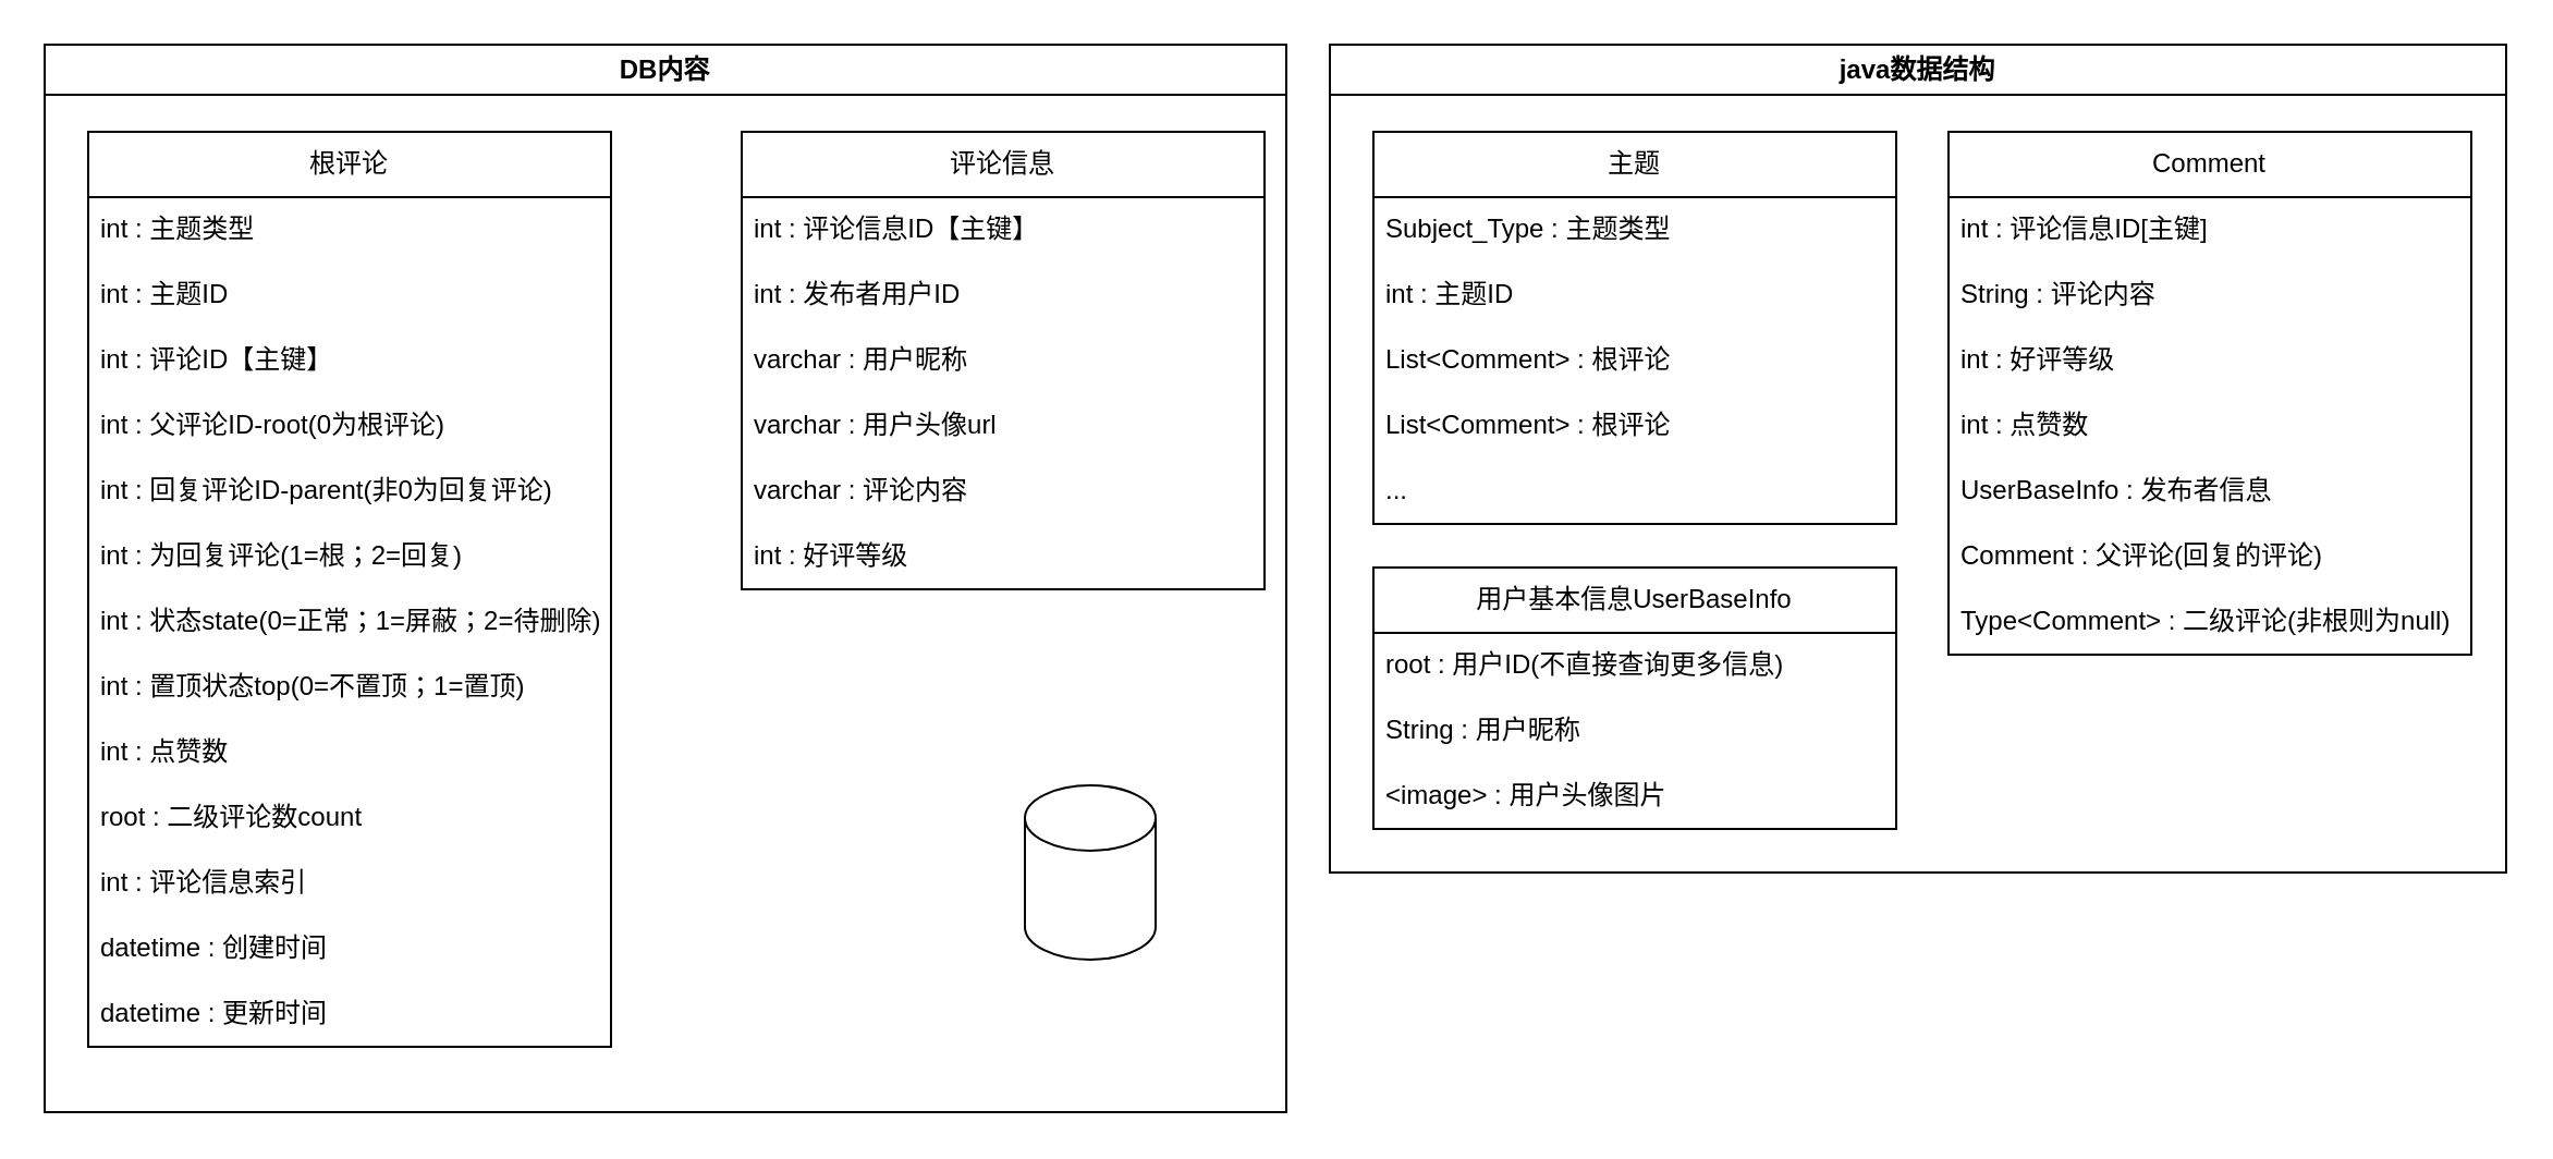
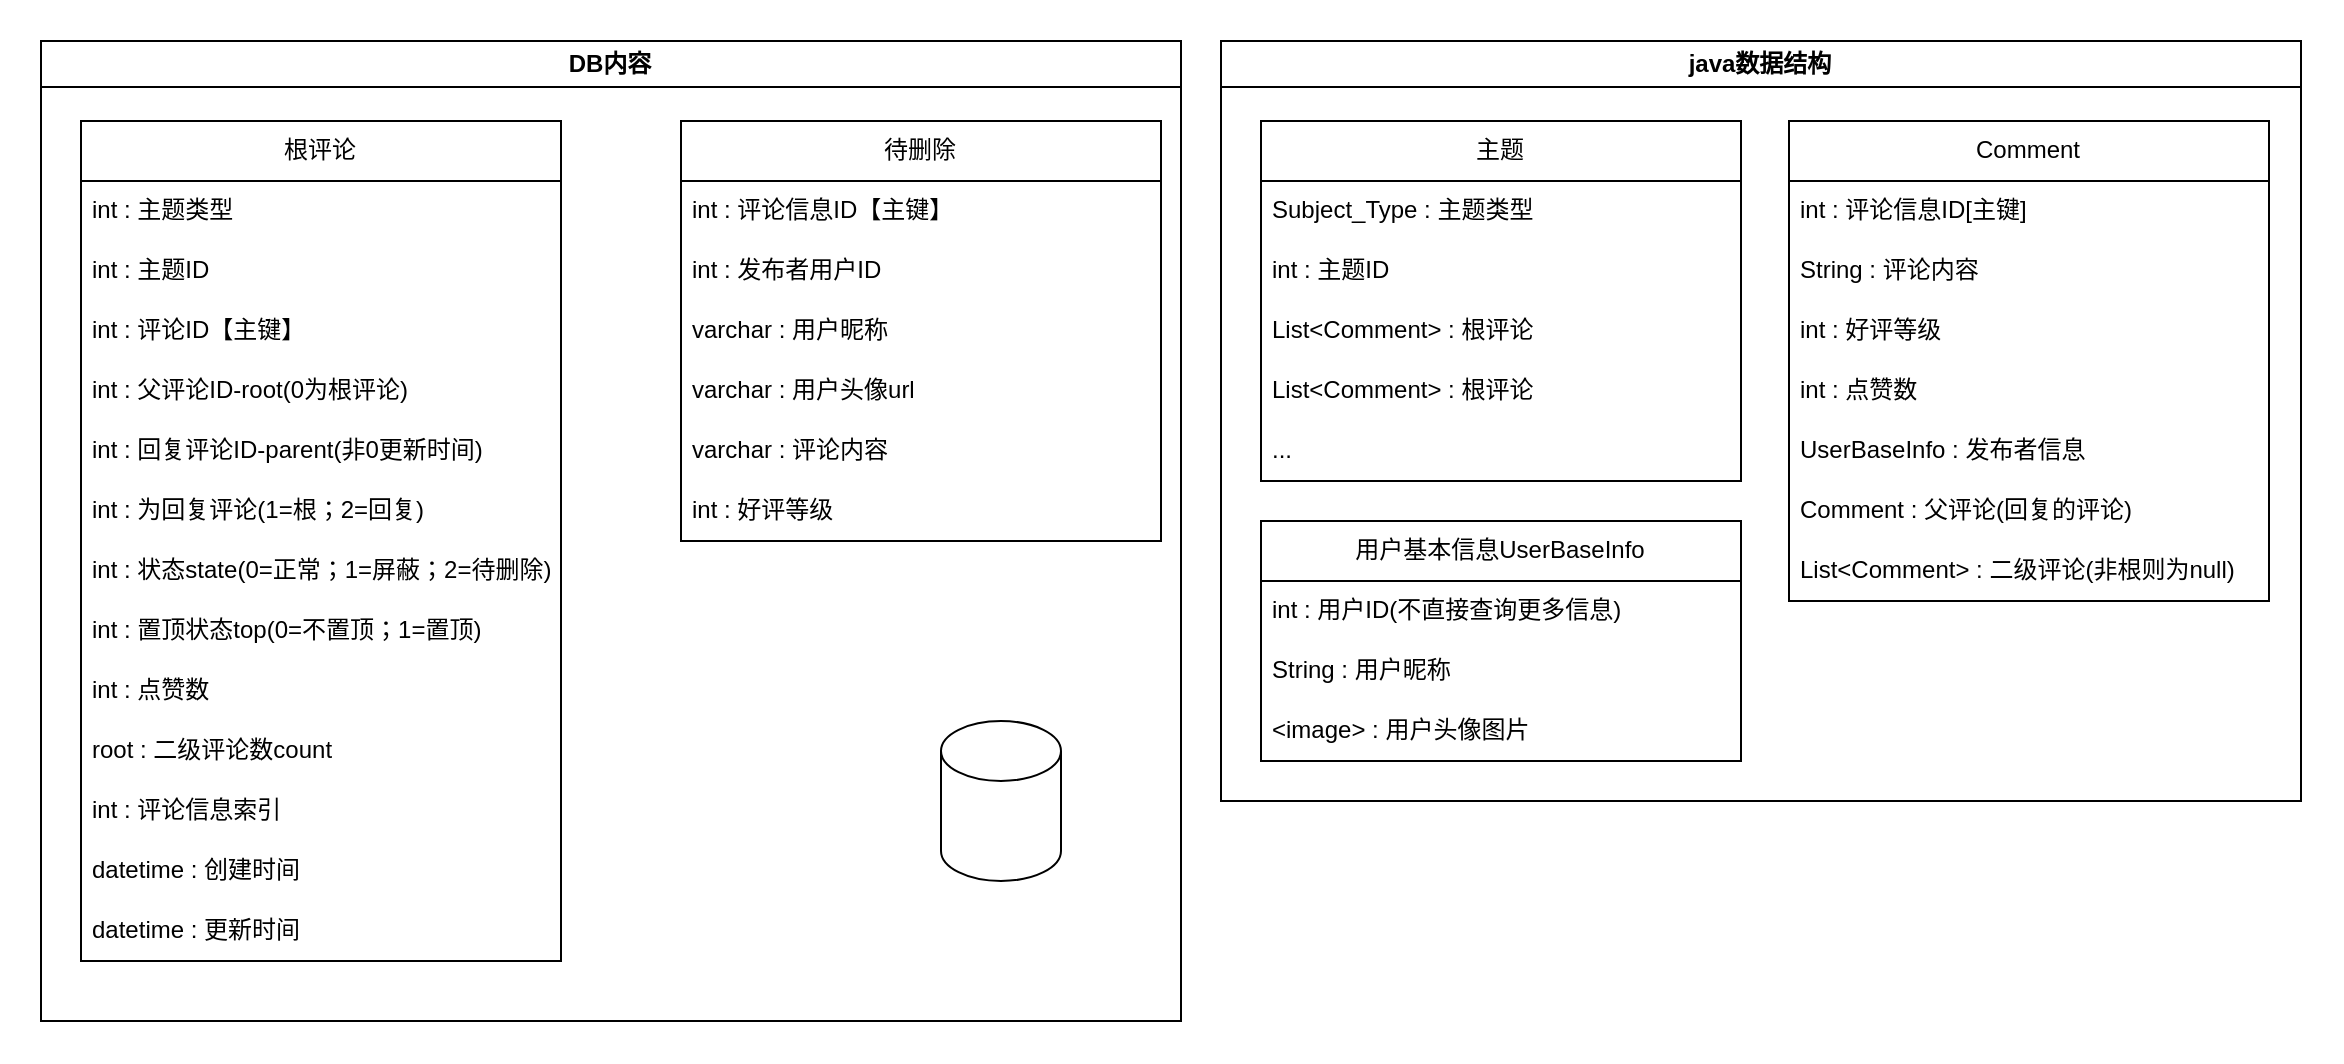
  <mxCell id="0" />
  <mxCell id="1" parent="0" />
  <mxCell id="2" value="DB内容" style="swimlane;whiteSpace=wrap;html=1;" parent="1" vertex="1"><mxGeometry x="20" width="570" height="490" as="geometry" y="20" /></mxCell>
  <mxCell id="3" value="根评论" style="swimlane;fontStyle=0;childLayout=stackLayout;horizontal=1;startSize=30;horizontalStack=0;resizeParent=1;resizeParentMax=0;resizeLast=0;collapsible=1;marginBottom=0;whiteSpace=wrap;html=1;" parent="2" vertex="1"><mxGeometry x="20" y="40" width="240" height="420" as="geometry" /></mxCell>
  <mxCell id="4" value="int : 主题类型" style="text;strokeColor=none;fillColor=none;align=left;verticalAlign=middle;spacingLeft=4;spacingRight=4;overflow=hidden;points=[[0,0.5],[1,0.5]];portConstraint=eastwest;rotatable=0;whiteSpace=wrap;html=1;" parent="3" vertex="1"><mxGeometry y="30" width="240" height="30" as="geometry" /></mxCell>
  <mxCell id="5" value="int : 主题ID" style="text;strokeColor=none;fillColor=none;align=left;verticalAlign=middle;spacingLeft=4;spacingRight=4;overflow=hidden;points=[[0,0.5],[1,0.5]];portConstraint=eastwest;rotatable=0;whiteSpace=wrap;html=1;" parent="3" vertex="1"><mxGeometry y="60" width="240" height="30" as="geometry" /></mxCell>
  <mxCell id="6" value="int : 评论ID【主键】" style="text;strokeColor=none;fillColor=none;align=left;verticalAlign=middle;spacingLeft=4;spacingRight=4;overflow=hidden;points=[[0,0.5],[1,0.5]];portConstraint=eastwest;rotatable=0;whiteSpace=wrap;html=1;" parent="3" vertex="1"><mxGeometry y="90" width="240" height="30" as="geometry" /></mxCell>
  <mxCell id="7" value="int : 父评论ID-root(0为根评论&lt;span style=&quot;background-color: initial;&quot;&gt;)&lt;/span&gt;" style="text;strokeColor=none;fillColor=none;align=left;verticalAlign=middle;spacingLeft=4;spacingRight=4;overflow=hidden;points=[[0,0.5],[1,0.5]];portConstraint=eastwest;rotatable=0;whiteSpace=wrap;html=1;" parent="3" vertex="1"><mxGeometry y="120" width="240" height="30" as="geometry" /></mxCell>
- <mxCell id="8" value="int : 回复评论ID-parent(非0为回复评论&lt;span style=&quot;background-color: initial;&quot;&gt;)&lt;/span&gt;" style="text;strokeColor=none;fillColor=none;align=left;verticalAlign=middle;spacingLeft=4;spacingRight=4;overflow=hidden;points=[[0,0.5],[1,0.5]];portConstraint=eastwest;rotatable=0;whiteSpace=wrap;html=1;" parent="3" vertex="1"><mxGeometry y="150" width="240" height="30" as="geometry" /></mxCell>
+ <mxCell id="8" value="int : 回复评论ID-parent(非0更新时间&lt;span style=&quot;background-color: initial;&quot;&gt;)&lt;/span&gt;" style="text;strokeColor=none;fillColor=none;align=left;verticalAlign=middle;spacingLeft=4;spacingRight=4;overflow=hidden;points=[[0,0.5],[1,0.5]];portConstraint=eastwest;rotatable=0;whiteSpace=wrap;html=1;" parent="3" vertex="1"><mxGeometry y="150" width="240" height="30" as="geometry" /></mxCell>
  <mxCell id="9" value="int : 为回复评论(1=根；2=回复)" style="text;strokeColor=none;fillColor=none;align=left;verticalAlign=middle;spacingLeft=4;spacingRight=4;overflow=hidden;points=[[0,0.5],[1,0.5]];portConstraint=eastwest;rotatable=0;whiteSpace=wrap;html=1;" parent="3" vertex="1"><mxGeometry y="180" width="240" height="30" as="geometry" /></mxCell>
  <mxCell id="10" value="int : 状态state(0=正常；1=屏蔽；2=待删除)" style="text;strokeColor=none;fillColor=none;align=left;verticalAlign=middle;spacingLeft=4;spacingRight=4;overflow=hidden;points=[[0,0.5],[1,0.5]];portConstraint=eastwest;rotatable=0;whiteSpace=wrap;html=1;" parent="3" vertex="1"><mxGeometry y="210" width="240" height="30" as="geometry" /></mxCell>
  <mxCell id="11" value="int : 置顶状态top(0=不置顶；1=置顶)" style="text;strokeColor=none;fillColor=none;align=left;verticalAlign=middle;spacingLeft=4;spacingRight=4;overflow=hidden;points=[[0,0.5],[1,0.5]];portConstraint=eastwest;rotatable=0;whiteSpace=wrap;html=1;" vertex="1" parent="3"><mxGeometry y="240" width="240" height="30" as="geometry" /></mxCell>
  <mxCell id="12" value="int : 点赞数" style="text;strokeColor=none;fillColor=none;align=left;verticalAlign=middle;spacingLeft=4;spacingRight=4;overflow=hidden;points=[[0,0.5],[1,0.5]];portConstraint=eastwest;rotatable=0;whiteSpace=wrap;html=1;" parent="3" vertex="1"><mxGeometry y="270" width="240" height="30" as="geometry" /></mxCell>
  <mxCell id="13" value="root : 二级评论数count" style="text;strokeColor=none;fillColor=none;align=left;verticalAlign=middle;spacingLeft=4;spacingRight=4;overflow=hidden;points=[[0,0.5],[1,0.5]];portConstraint=eastwest;rotatable=0;whiteSpace=wrap;html=1;" vertex="1" parent="3"><mxGeometry y="300" width="240" height="30" as="geometry" /></mxCell>
  <mxCell id="14" value="int : 评论信息索引" style="text;strokeColor=none;fillColor=none;align=left;verticalAlign=middle;spacingLeft=4;spacingRight=4;overflow=hidden;points=[[0,0.5],[1,0.5]];portConstraint=eastwest;rotatable=0;whiteSpace=wrap;html=1;" parent="3" vertex="1"><mxGeometry y="330" width="240" height="30" as="geometry" /></mxCell>
  <mxCell id="15" value="datetime : 创建时间" style="text;strokeColor=none;fillColor=none;align=left;verticalAlign=middle;spacingLeft=4;spacingRight=4;overflow=hidden;points=[[0,0.5],[1,0.5]];portConstraint=eastwest;rotatable=0;whiteSpace=wrap;html=1;" vertex="1" parent="3"><mxGeometry y="360" width="240" height="30" as="geometry" /></mxCell>
  <mxCell id="16" value="datetime : 更新时间" style="text;strokeColor=none;fillColor=none;align=left;verticalAlign=middle;spacingLeft=4;spacingRight=4;overflow=hidden;points=[[0,0.5],[1,0.5]];portConstraint=eastwest;rotatable=0;whiteSpace=wrap;html=1;" vertex="1" parent="3"><mxGeometry y="390" width="240" height="30" as="geometry" /></mxCell>
- <mxCell id="17" value="评论信息" style="swimlane;fontStyle=0;childLayout=stackLayout;horizontal=1;startSize=30;horizontalStack=0;resizeParent=1;resizeParentMax=0;resizeLast=0;collapsible=1;marginBottom=0;whiteSpace=wrap;html=1;" parent="2" vertex="1"><mxGeometry x="320" y="40" width="240" height="210" as="geometry" /></mxCell>
+ <mxCell id="17" value="待删除" style="swimlane;fontStyle=0;childLayout=stackLayout;horizontal=1;startSize=30;horizontalStack=0;resizeParent=1;resizeParentMax=0;resizeLast=0;collapsible=1;marginBottom=0;whiteSpace=wrap;html=1;" parent="2" vertex="1"><mxGeometry x="320" y="40" width="240" height="210" as="geometry" /></mxCell>
  <mxCell id="18" value="int : 评论信息ID【主键】" style="text;strokeColor=none;fillColor=none;align=left;verticalAlign=middle;spacingLeft=4;spacingRight=4;overflow=hidden;points=[[0,0.5],[1,0.5]];portConstraint=eastwest;rotatable=0;whiteSpace=wrap;html=1;" parent="17" vertex="1"><mxGeometry y="30" width="240" height="30" as="geometry" /></mxCell>
  <mxCell id="19" value="int : 发布者用户ID" style="text;strokeColor=none;fillColor=none;align=left;verticalAlign=middle;spacingLeft=4;spacingRight=4;overflow=hidden;points=[[0,0.5],[1,0.5]];portConstraint=eastwest;rotatable=0;whiteSpace=wrap;html=1;" parent="17" vertex="1"><mxGeometry y="60" width="240" height="30" as="geometry" /></mxCell>
  <mxCell id="20" value="varchar : 用户昵称" style="text;strokeColor=none;fillColor=none;align=left;verticalAlign=middle;spacingLeft=4;spacingRight=4;overflow=hidden;points=[[0,0.5],[1,0.5]];portConstraint=eastwest;rotatable=0;whiteSpace=wrap;html=1;" parent="17" vertex="1"><mxGeometry y="90" width="240" height="30" as="geometry" /></mxCell>
  <mxCell id="21" value="varchar : 用户头像url" style="text;strokeColor=none;fillColor=none;align=left;verticalAlign=middle;spacingLeft=4;spacingRight=4;overflow=hidden;points=[[0,0.5],[1,0.5]];portConstraint=eastwest;rotatable=0;whiteSpace=wrap;html=1;" parent="17" vertex="1"><mxGeometry y="120" width="240" height="30" as="geometry" /></mxCell>
  <mxCell id="22" value="varchar : 评论内容" style="text;strokeColor=none;fillColor=none;align=left;verticalAlign=middle;spacingLeft=4;spacingRight=4;overflow=hidden;points=[[0,0.5],[1,0.5]];portConstraint=eastwest;rotatable=0;whiteSpace=wrap;html=1;" parent="17" vertex="1"><mxGeometry y="150" width="240" height="30" as="geometry" /></mxCell>
  <mxCell id="23" value="int : 好评等级" style="text;strokeColor=none;fillColor=none;align=left;verticalAlign=middle;spacingLeft=4;spacingRight=4;overflow=hidden;points=[[0,0.5],[1,0.5]];portConstraint=eastwest;rotatable=0;whiteSpace=wrap;html=1;" parent="17" vertex="1"><mxGeometry y="180" width="240" height="30" as="geometry" /></mxCell>
  <mxCell id="24" value="" style="shape=cylinder3;whiteSpace=wrap;html=1;boundedLbl=1;backgroundOutline=1;size=15;" parent="2" vertex="1"><mxGeometry x="450" y="340" width="60" height="80" as="geometry" /></mxCell>
  <mxCell id="25" value="java数据结构" style="swimlane;whiteSpace=wrap;html=1;" parent="1" vertex="1"><mxGeometry x="610" width="540" height="380" as="geometry" y="20" /></mxCell>
  <mxCell id="26" value="主题" style="swimlane;fontStyle=0;childLayout=stackLayout;horizontal=1;startSize=30;horizontalStack=0;resizeParent=1;resizeParentMax=0;resizeLast=0;collapsible=1;marginBottom=0;whiteSpace=wrap;html=1;" parent="25" vertex="1"><mxGeometry x="20" y="40" width="240" height="180" as="geometry" /></mxCell>
  <mxCell id="27" value="Subject_Type : 主题类型" style="text;strokeColor=none;fillColor=none;align=left;verticalAlign=middle;spacingLeft=4;spacingRight=4;overflow=hidden;points=[[0,0.5],[1,0.5]];portConstraint=eastwest;rotatable=0;whiteSpace=wrap;html=1;" parent="26" vertex="1"><mxGeometry y="30" width="240" height="30" as="geometry" /></mxCell>
  <mxCell id="28" value="int : 主题ID" style="text;strokeColor=none;fillColor=none;align=left;verticalAlign=middle;spacingLeft=4;spacingRight=4;overflow=hidden;points=[[0,0.5],[1,0.5]];portConstraint=eastwest;rotatable=0;whiteSpace=wrap;html=1;" parent="26" vertex="1"><mxGeometry y="60" width="240" height="30" as="geometry" /></mxCell>
  <mxCell id="29" value="List&amp;lt;Comment&amp;gt; : 根评论" style="text;strokeColor=none;fillColor=none;align=left;verticalAlign=middle;spacingLeft=4;spacingRight=4;overflow=hidden;points=[[0,0.5],[1,0.5]];portConstraint=eastwest;rotatable=0;whiteSpace=wrap;html=1;" vertex="1" parent="26"><mxGeometry y="90" width="240" height="30" as="geometry" /></mxCell>
  <mxCell id="30" value="List&amp;lt;Comment&amp;gt; : 根评论" style="text;strokeColor=none;fillColor=none;align=left;verticalAlign=middle;spacingLeft=4;spacingRight=4;overflow=hidden;points=[[0,0.5],[1,0.5]];portConstraint=eastwest;rotatable=0;whiteSpace=wrap;html=1;" parent="26" vertex="1"><mxGeometry y="120" width="240" height="30" as="geometry" /></mxCell>
  <mxCell id="31" value="..." style="text;strokeColor=none;fillColor=none;align=left;verticalAlign=middle;spacingLeft=4;spacingRight=4;overflow=hidden;points=[[0,0.5],[1,0.5]];portConstraint=eastwest;rotatable=0;whiteSpace=wrap;html=1;" parent="26" vertex="1"><mxGeometry y="150" width="240" height="30" as="geometry" /></mxCell>
  <mxCell id="32" value="Comment" style="swimlane;fontStyle=0;childLayout=stackLayout;horizontal=1;startSize=30;horizontalStack=0;resizeParent=1;resizeParentMax=0;resizeLast=0;collapsible=1;marginBottom=0;whiteSpace=wrap;html=1;" parent="25" vertex="1"><mxGeometry x="284" y="40" width="240" height="240" as="geometry" /></mxCell>
  <mxCell id="33" value="int : 评论信息ID[主键]" style="text;strokeColor=none;fillColor=none;align=left;verticalAlign=middle;spacingLeft=4;spacingRight=4;overflow=hidden;points=[[0,0.5],[1,0.5]];portConstraint=eastwest;rotatable=0;whiteSpace=wrap;html=1;" parent="32" vertex="1"><mxGeometry y="30" width="240" height="30" as="geometry" /></mxCell>
  <mxCell id="34" value="String : 评论内容" style="text;strokeColor=none;fillColor=none;align=left;verticalAlign=middle;spacingLeft=4;spacingRight=4;overflow=hidden;points=[[0,0.5],[1,0.5]];portConstraint=eastwest;rotatable=0;whiteSpace=wrap;html=1;" parent="32" vertex="1"><mxGeometry y="60" width="240" height="30" as="geometry" /></mxCell>
  <mxCell id="35" value="int : 好评等级" style="text;strokeColor=none;fillColor=none;align=left;verticalAlign=middle;spacingLeft=4;spacingRight=4;overflow=hidden;points=[[0,0.5],[1,0.5]];portConstraint=eastwest;rotatable=0;whiteSpace=wrap;html=1;" parent="32" vertex="1"><mxGeometry y="90" width="240" height="30" as="geometry" /></mxCell>
  <mxCell id="36" value="int : 点赞数" style="text;strokeColor=none;fillColor=none;align=left;verticalAlign=middle;spacingLeft=4;spacingRight=4;overflow=hidden;points=[[0,0.5],[1,0.5]];portConstraint=eastwest;rotatable=0;whiteSpace=wrap;html=1;" parent="32" vertex="1"><mxGeometry y="120" width="240" height="30" as="geometry" /></mxCell>
  <mxCell id="37" value="UserBaseInfo : 发布者信息" style="text;strokeColor=none;fillColor=none;align=left;verticalAlign=middle;spacingLeft=4;spacingRight=4;overflow=hidden;points=[[0,0.5],[1,0.5]];portConstraint=eastwest;rotatable=0;whiteSpace=wrap;html=1;" vertex="1" parent="32"><mxGeometry y="150" width="240" height="30" as="geometry" /></mxCell>
  <mxCell id="38" value="Comment : 父评论(回复的评论)" style="text;strokeColor=none;fillColor=none;align=left;verticalAlign=middle;spacingLeft=4;spacingRight=4;overflow=hidden;points=[[0,0.5],[1,0.5]];portConstraint=eastwest;rotatable=0;whiteSpace=wrap;html=1;" parent="32" vertex="1"><mxGeometry y="180" width="240" height="30" as="geometry" /></mxCell>
- <mxCell id="39" value="Type&amp;lt;Comment&amp;gt; : 二级评论(非根则为null)" style="text;strokeColor=none;fillColor=none;align=left;verticalAlign=middle;spacingLeft=4;spacingRight=4;overflow=hidden;points=[[0,0.5],[1,0.5]];portConstraint=eastwest;rotatable=0;whiteSpace=wrap;html=1;" vertex="1" parent="32"><mxGeometry y="210" width="240" height="30" as="geometry" /></mxCell>
+ <mxCell id="39" value="List&amp;lt;Comment&amp;gt; : 二级评论(非根则为null)" style="text;strokeColor=none;fillColor=none;align=left;verticalAlign=middle;spacingLeft=4;spacingRight=4;overflow=hidden;points=[[0,0.5],[1,0.5]];portConstraint=eastwest;rotatable=0;whiteSpace=wrap;html=1;" vertex="1" parent="32"><mxGeometry y="210" width="240" height="30" as="geometry" /></mxCell>
  <mxCell id="40" value="用户基本信息UserBaseInfo" style="swimlane;fontStyle=0;childLayout=stackLayout;horizontal=1;startSize=30;horizontalStack=0;resizeParent=1;resizeParentMax=0;resizeLast=0;collapsible=1;marginBottom=0;whiteSpace=wrap;html=1;" vertex="1" parent="25"><mxGeometry x="20" y="240" width="240" height="120" as="geometry" /></mxCell>
- <mxCell id="41" value="root : 用户ID(不直接查询更多信息)" style="text;strokeColor=none;fillColor=none;align=left;verticalAlign=middle;spacingLeft=4;spacingRight=4;overflow=hidden;points=[[0,0.5],[1,0.5]];portConstraint=eastwest;rotatable=0;whiteSpace=wrap;html=1;" parent="40" vertex="1"><mxGeometry y="30" width="240" height="30" as="geometry" /></mxCell>
+ <mxCell id="41" value="int : 用户ID(不直接查询更多信息)" style="text;strokeColor=none;fillColor=none;align=left;verticalAlign=middle;spacingLeft=4;spacingRight=4;overflow=hidden;points=[[0,0.5],[1,0.5]];portConstraint=eastwest;rotatable=0;whiteSpace=wrap;html=1;" parent="40" vertex="1"><mxGeometry y="30" width="240" height="30" as="geometry" /></mxCell>
  <mxCell id="42" value="String : 用户昵称" style="text;strokeColor=none;fillColor=none;align=left;verticalAlign=middle;spacingLeft=4;spacingRight=4;overflow=hidden;points=[[0,0.5],[1,0.5]];portConstraint=eastwest;rotatable=0;whiteSpace=wrap;html=1;" parent="40" vertex="1"><mxGeometry y="60" width="240" height="30" as="geometry" /></mxCell>
  <mxCell id="43" value="&amp;lt;image&amp;gt; : 用户头像图片" style="text;strokeColor=none;fillColor=none;align=left;verticalAlign=middle;spacingLeft=4;spacingRight=4;overflow=hidden;points=[[0,0.5],[1,0.5]];portConstraint=eastwest;rotatable=0;whiteSpace=wrap;html=1;" parent="40" vertex="1"><mxGeometry y="90" width="240" height="30" as="geometry" /></mxCell>
